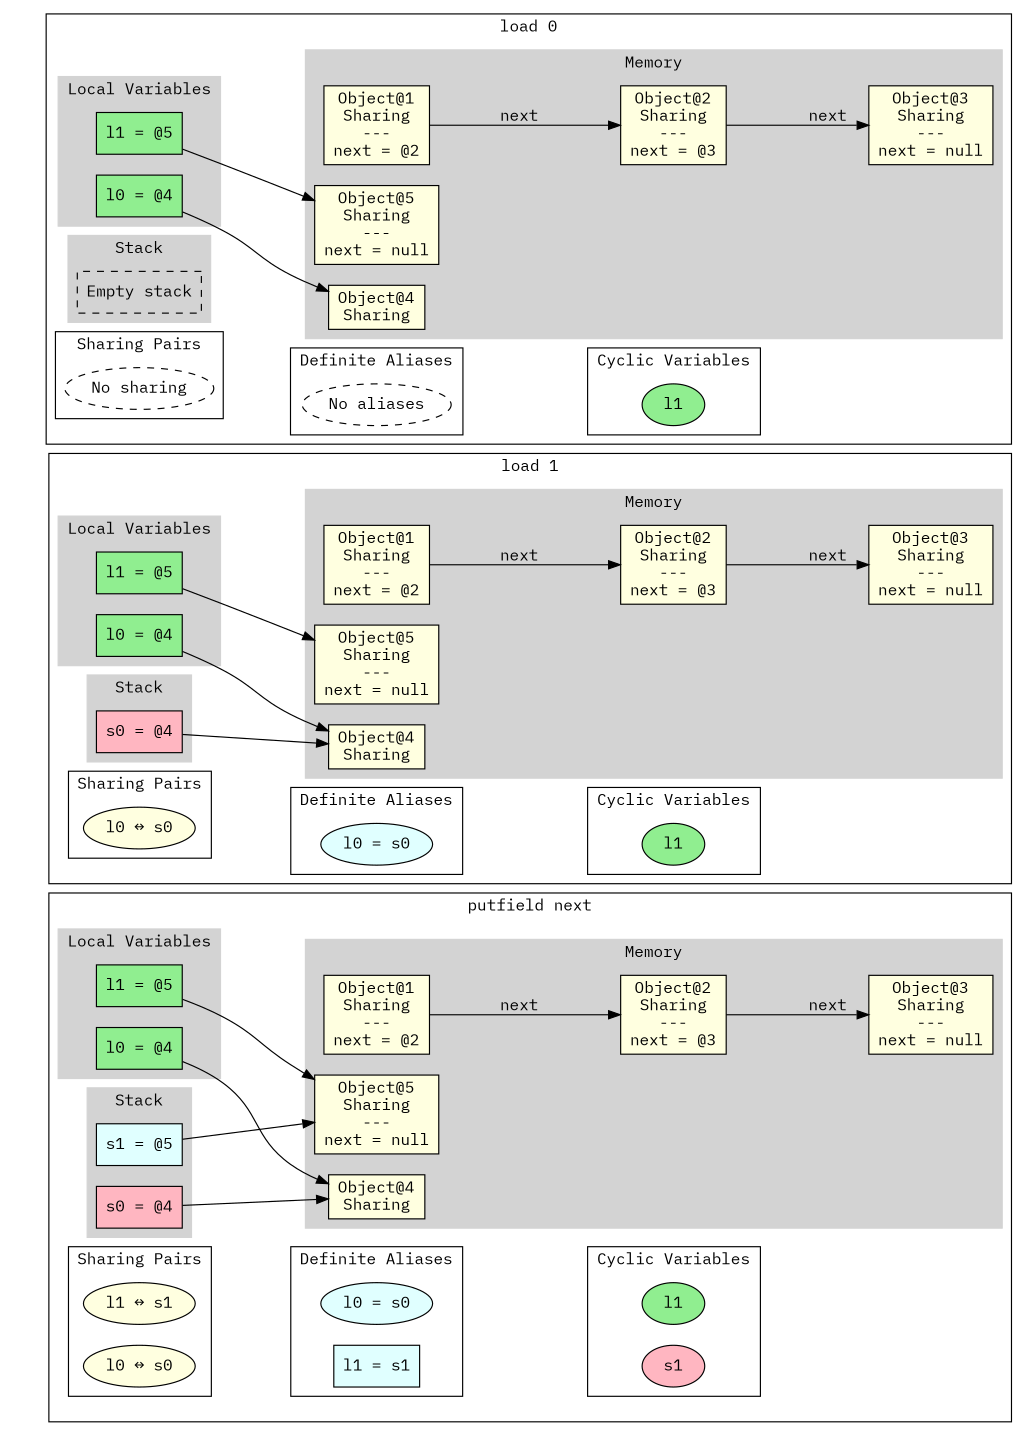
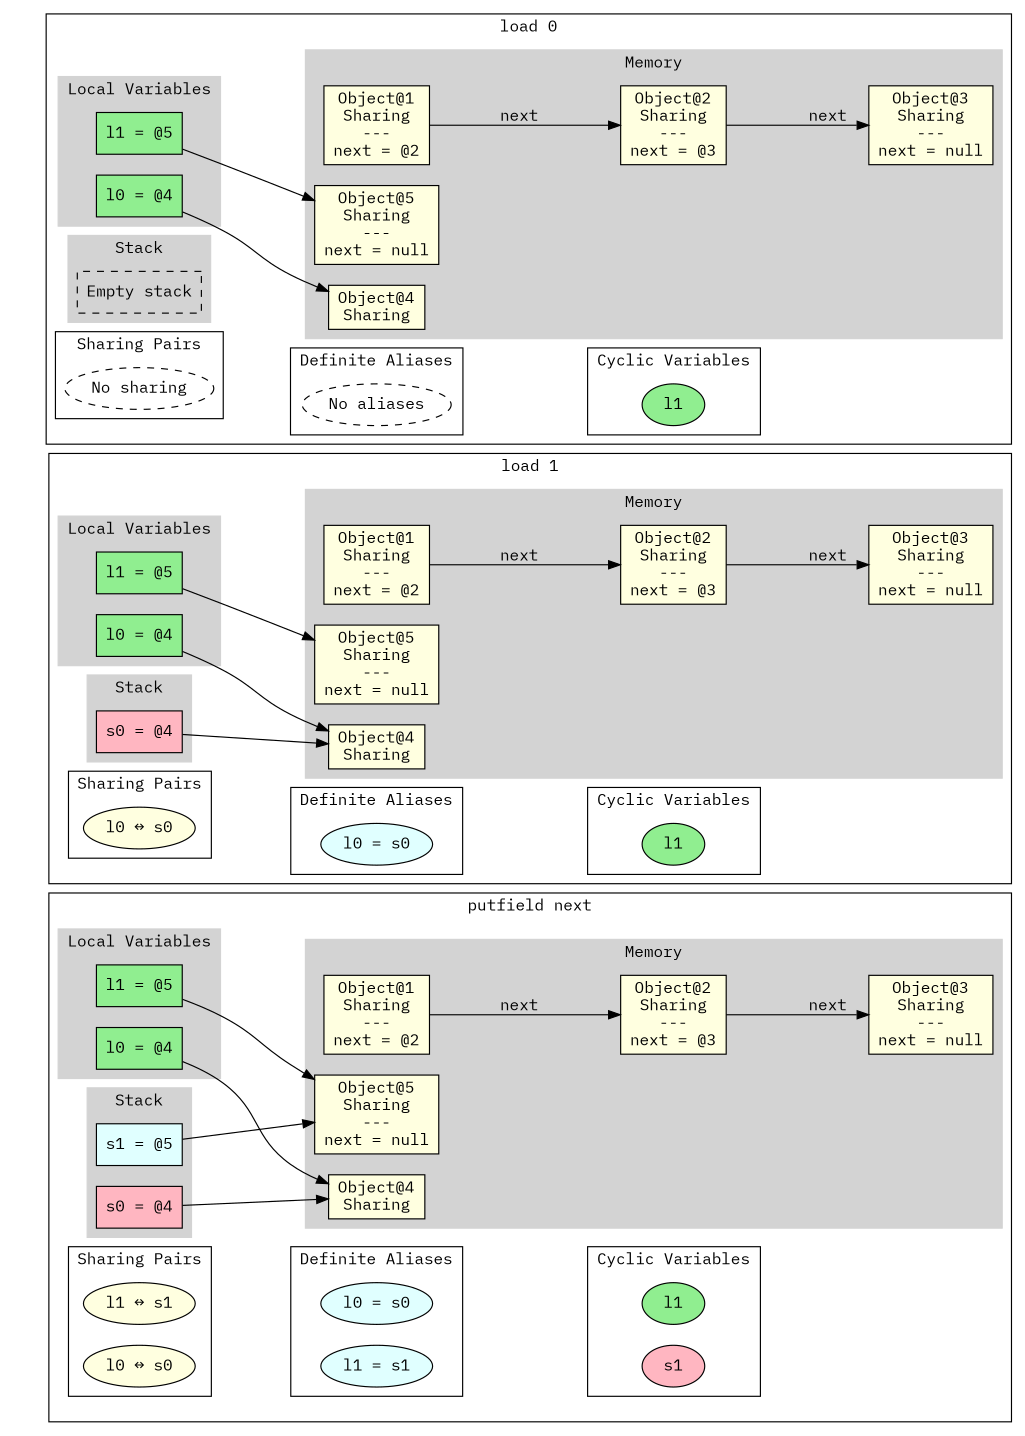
  digraph {
    anchor_start=anchor_530939893808321
    fontname="IBM Plex Mono"
    rankdir=LR
    node [fillcolor=lightyellow fontname="IBM Plex Mono" shape=box style=filled]
    edge [fontname="IBM Plex Mono"]
    anchor [fillcolor=lightblue height=0 shape=point style=invis width=0]
    n2 [fillcolor=lightgreen label="l0 = @4"]
    n3 [fillcolor=lightgreen label="l1 = @5"]
    n4 [fillcolor=white label="Empty stack" style=dashed]
    n5 [label="Object@1\nSharing\n---\nnext = @2\n"]
    n6 [label="Object@2\nSharing\n---\nnext = @3\n"]
    n7 [label="Object@3\nSharing\n---\nnext = null\n"]
    n8 [label="Object@4\nSharing"]
    n9 [label="Object@5\nSharing\n---\nnext = null\n"]
    n10 [fillcolor=white label="No sharing" shape=ellipse style=dashed]
    n11 [fillcolor=white label="No aliases" shape=ellipse style=dashed]
    n12 [fillcolor=lightgreen label=l1 shape=ellipse]
    anchor_530939891954427 [fillcolor=lightblue shape=point style=invis]
    n14 [fillcolor=lightgreen label="l0 = @4"]
    n15 [fillcolor=lightgreen label="l1 = @5"]
    n16 [fillcolor=lightpink label="s0 = @4"]
    n17 [label="Object@1\nSharing\n---\nnext = @2\n"]
    n18 [label="Object@2\nSharing\n---\nnext = @3\n"]
    n19 [label="Object@3\nSharing\n---\nnext = null\n"]
    n20 [label="Object@4\nSharing"]
    n21 [label="Object@5\nSharing\n---\nnext = null\n"]
    n22 [label="l0 ↔ s0" shape=ellipse]
    n23 [fillcolor=lightcyan label="l0 = s0" shape=ellipse]
    n24 [fillcolor=lightgreen label=l1 shape=ellipse]
    anchor_530939892875266 [fillcolor=lightblue shape=point style=invis]
    n26 [fillcolor=lightgreen label="l0 = @4"]
    n27 [fillcolor=lightgreen label="l1 = @5"]
    n28 [fillcolor=lightpink label="s0 = @4"]
    n29 [fillcolor=lightcyan label="s1 = @5"]
    n30 [label="Object@1\nSharing\n---\nnext = @2\n"]
    n31 [label="Object@2\nSharing\n---\nnext = @3\n"]
    n32 [label="Object@3\nSharing\n---\nnext = null\n"]
    n33 [label="Object@4\nSharing"]
    n34 [label="Object@5\nSharing\n---\nnext = null\n"]
    n35 [label="l1 ↔ s1" shape=ellipse]
    n36 [label="l0 ↔ s0" shape=ellipse]
    n37 [fillcolor=lightcyan label="l0 = s0" shape=ellipse]
-   n38 [fillcolor=lightcyan label="l1 = s1"]
+   n38 [fillcolor=lightcyan label="l1 = s1" shape=ellipse]
    n39 [fillcolor=lightgreen label=l1 shape=ellipse]
    n40 [fillcolor=lightpink label=s1 shape=ellipse]
    anchor_530939893808321 [fillcolor=lightblue shape=point style=invis]
    anchor_start [fillcolor=lightblue shape=point style=invis]
    subgraph cluster_1 {
      style=invis
      anchor
    }
    subgraph cluster_2 {
      label="load 0"
      anchor_530939891954427
      subgraph cluster_3 {
        color=lightgrey
        label="Local Variables"
        style=filled
        n2
        n3
      }
      subgraph cluster_4 {
        color=lightgrey
        label=Stack
        style=filled
        n4
      }
      subgraph cluster_5 {
        color=lightgrey
        label=Memory
        style=filled
        n5
        n6
        n7
        n8
        n9
      }
      subgraph cluster_6 {
        label="Sharing Pairs"
        n10
      }
      subgraph cluster_7 {
        label="Definite Aliases"
        n11
      }
      subgraph cluster_8 {
        label="Cyclic Variables"
        n12
      }
    }
    subgraph cluster_9 {
      label="load 1"
      anchor_530939892875266
      subgraph cluster_10 {
        color=lightgrey
        label="Local Variables"
        style=filled
        n14
        n15
      }
      subgraph cluster_11 {
        color=lightgrey
        label=Stack
        style=filled
        n16
      }
      subgraph cluster_12 {
        color=lightgrey
        label=Memory
        style=filled
        n17
        n18
        n19
        n20
        n21
      }
      subgraph cluster_13 {
        label="Sharing Pairs"
        n22
      }
      subgraph cluster_14 {
        label="Definite Aliases"
        n23
      }
      subgraph cluster_15 {
        label="Cyclic Variables"
        n24
      }
    }
    subgraph cluster_16 {
      label="putfield next"
      anchor_530939893808321
      subgraph cluster_17 {
        color=lightgrey
        label="Local Variables"
        style=filled
        n26
        n27
      }
      subgraph cluster_18 {
        color=lightgrey
        label=Stack
        style=filled
        n28
        n29
      }
      subgraph cluster_19 {
        color=lightgrey
        label=Memory
        style=filled
        n30
        n31
        n32
        n33
        n34
      }
      subgraph cluster_20 {
        label="Sharing Pairs"
        n35
        n36
      }
      subgraph cluster_21 {
        label="Definite Aliases"
        n37
        n38
      }
      subgraph cluster_22 {
        label="Cyclic Variables"
        n39
        n40
      }
    }
    n2 -> n8
    n3 -> n9
    n5 -> n6 [label=next]
    n6 -> n7 [label=next]
    n10 -> n11 [style=invis weight=10]
    n11 -> n12 [style=invis weight=10]
    n14 -> n20
    n15 -> n21
    n16 -> n20
    n17 -> n18 [label=next]
    n18 -> n19 [label=next]
    n22 -> n23 [style=invis weight=10]
    n23 -> n24 [style=invis weight=10]
    n26 -> n33
    n27 -> n34
    n28 -> n33
    n29 -> n34
    n30 -> n31 [label=next]
    n31 -> n32 [label=next]
    n36 -> n38 [style=invis weight=10]
    n38 -> n40 [style=invis weight=10]
    anchor_start -> anchor_530939891954427 [style=invis]
    anchor_start -> anchor_530939892875266 [style=invis]
    anchor_start -> anchor_530939893808321 [style=invis]
  }
